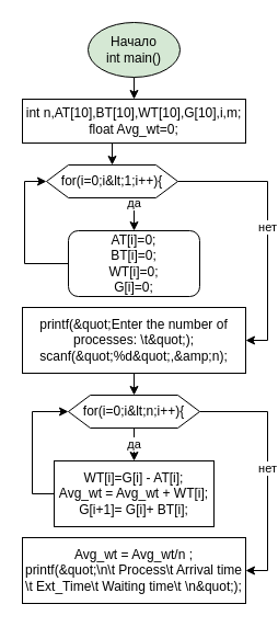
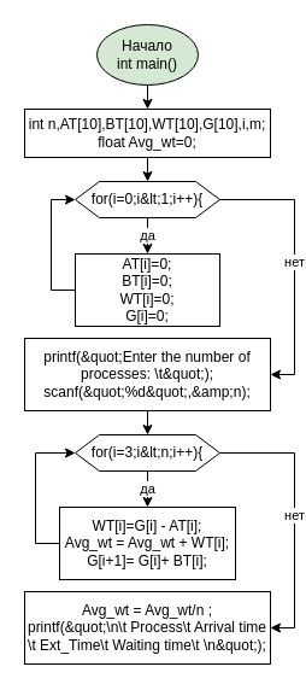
  <mxCell id="0" />
  <mxCell id="1" parent="0" />
  <mxCell id="2" style="edgeStyle=orthogonalEdgeStyle;rounded=0;orthogonalLoop=1;jettySize=auto;html=1;exitX=0.5;exitY=1;exitDx=0;exitDy=0;entryX=0.5;entryY=0;entryDx=0;entryDy=0;" edge="1" parent="1" source="3" target="5"><mxGeometry relative="1" as="geometry" /></mxCell>
  <mxCell id="3" value="Начало&lt;br&gt;int main()" style="ellipse;whiteSpace=wrap;html=1;fillColor=#d5e8d4;" vertex="1" parent="1"><mxGeometry x="80" y="20" width="84" height="50" as="geometry" /></mxCell>
  <mxCell id="4" style="edgeStyle=orthogonalEdgeStyle;rounded=0;orthogonalLoop=1;jettySize=auto;html=1;exitX=0.5;exitY=1;exitDx=0;exitDy=0;entryX=0.5;entryY=0;entryDx=0;entryDy=0;" edge="1" parent="1" source="5" target="8"><mxGeometry relative="1" as="geometry" /></mxCell>
  <mxCell id="5" value="&lt;div&gt;int n,AT[10],BT[10],WT[10],G[10],i,m;&lt;/div&gt;&lt;div&gt;float Avg_wt=0;&lt;/div&gt;" style="rounded=0;whiteSpace=wrap;html=1;" vertex="1" parent="1"><mxGeometry x="20" y="90" width="204" height="40" as="geometry" /></mxCell>
  <mxCell id="6" value="да" style="edgeStyle=orthogonalEdgeStyle;rounded=0;orthogonalLoop=1;jettySize=auto;html=1;exitX=0.5;exitY=1;exitDx=0;exitDy=0;entryX=0.5;entryY=0;entryDx=0;entryDy=0;" edge="1" parent="1" source="8" target="10"><mxGeometry relative="1" as="geometry" /></mxCell>
  <mxCell id="7" value="нет" style="edgeStyle=orthogonalEdgeStyle;rounded=0;orthogonalLoop=1;jettySize=auto;html=1;exitX=1;exitY=0.5;exitDx=0;exitDy=0;entryX=1;entryY=0.5;entryDx=0;entryDy=0;" edge="1" parent="1" source="8" target="12"><mxGeometry relative="1" as="geometry" /></mxCell>
- <mxCell id="8" value="for(i=0;i&amp;amp;lt;1;i++){" style="shape=hexagon;perimeter=hexagonPerimeter2;whiteSpace=wrap;html=1;fixedSize=1;" vertex="1" parent="1"><mxGeometry x="42" y="150" width="120" height="30" as="geometry" /></mxCell>
+ <mxCell id="8" value="for(i=0;i&amp;amp;lt;1;i++){" style="shape=hexagon;perimeter=hexagonPerimeter2;whiteSpace=wrap;html=1;fixedSize=1;" vertex="1" parent="1"><mxGeometry x="62" y="150" width="120" height="30" as="geometry" /></mxCell>
  <mxCell id="9" style="edgeStyle=orthogonalEdgeStyle;rounded=0;orthogonalLoop=1;jettySize=auto;html=1;exitX=0;exitY=0.5;exitDx=0;exitDy=0;entryX=0;entryY=0.5;entryDx=0;entryDy=0;" edge="1" parent="1" source="10" target="8"><mxGeometry relative="1" as="geometry" /></mxCell>
- <mxCell id="10" value="&lt;div&gt;AT[i]=0;&lt;/div&gt;&lt;div&gt;BT[i]=0;&lt;/div&gt;&lt;div&gt;WT[i]=0;&lt;/div&gt;&lt;div&gt;G[i]=0;&lt;/div&gt;" style="whiteSpace=wrap;html=1;rounded=1;" vertex="1" parent="1"><mxGeometry x="62" y="210" width="120" height="60" as="geometry" /></mxCell>
+ <mxCell id="10" value="&lt;div&gt;AT[i]=0;&lt;/div&gt;&lt;div&gt;BT[i]=0;&lt;/div&gt;&lt;div&gt;WT[i]=0;&lt;/div&gt;&lt;div&gt;G[i]=0;&lt;/div&gt;" style="rounded=0;whiteSpace=wrap;html=1;" vertex="1" parent="1"><mxGeometry x="62" y="210" width="120" height="60" as="geometry" /></mxCell>
  <mxCell id="11" style="edgeStyle=orthogonalEdgeStyle;rounded=0;orthogonalLoop=1;jettySize=auto;html=1;exitX=0.5;exitY=1;exitDx=0;exitDy=0;entryX=0.5;entryY=0;entryDx=0;entryDy=0;" edge="1" parent="1" source="12" target="15"><mxGeometry relative="1" as="geometry" /></mxCell>
  <mxCell id="12" value="&lt;div&gt;printf(&amp;amp;quot;Enter the number of processes: \t&amp;amp;quot;);&lt;/div&gt;&lt;div&gt;scanf(&amp;amp;quot;%d&amp;amp;quot;,&amp;amp;amp;n);&lt;/div&gt;" style="rounded=0;whiteSpace=wrap;html=1;" vertex="1" parent="1"><mxGeometry x="20" y="280" width="204" height="60" as="geometry" /></mxCell>
  <mxCell id="13" value="да" style="edgeStyle=orthogonalEdgeStyle;rounded=0;orthogonalLoop=1;jettySize=auto;html=1;exitX=0.5;exitY=1;exitDx=0;exitDy=0;entryX=0.5;entryY=0;entryDx=0;entryDy=0;" edge="1" parent="1" source="15" target="17"><mxGeometry relative="1" as="geometry" /></mxCell>
  <mxCell id="14" value="нет" style="edgeStyle=orthogonalEdgeStyle;rounded=0;orthogonalLoop=1;jettySize=auto;html=1;exitX=1;exitY=0.5;exitDx=0;exitDy=0;entryX=1;entryY=0.5;entryDx=0;entryDy=0;" edge="1" parent="1" source="15" target="18"><mxGeometry relative="1" as="geometry" /></mxCell>
- <mxCell id="15" value="for(i=0;i&amp;amp;lt;n;i++){" style="shape=hexagon;perimeter=hexagonPerimeter2;whiteSpace=wrap;html=1;fixedSize=1;" vertex="1" parent="1"><mxGeometry x="62" y="360" width="120" height="30" as="geometry" /></mxCell>
+ <mxCell id="15" value="for(i=3;i&amp;amp;lt;n;i++){" style="shape=hexagon;perimeter=hexagonPerimeter2;whiteSpace=wrap;html=1;fixedSize=1;" vertex="1" parent="1"><mxGeometry x="62" y="360" width="120" height="30" as="geometry" /></mxCell>
  <mxCell id="16" style="edgeStyle=orthogonalEdgeStyle;rounded=0;orthogonalLoop=1;jettySize=auto;html=1;exitX=0;exitY=0.5;exitDx=0;exitDy=0;entryX=0;entryY=0.5;entryDx=0;entryDy=0;" edge="1" parent="1" source="17" target="15"><mxGeometry relative="1" as="geometry" /></mxCell>
  <mxCell id="17" value="&lt;div&gt;WT[i]=G[i] - AT[i];&lt;/div&gt;&lt;div&gt;Avg_wt = Avg_wt + WT[i];&lt;/div&gt;&lt;div&gt;G[i+1]= G[i]+ BT[i];&lt;/div&gt;" style="rounded=0;whiteSpace=wrap;html=1;" vertex="1" parent="1"><mxGeometry x="49" y="420" width="146" height="60" as="geometry" /></mxCell>
  <mxCell id="18" value="&lt;div&gt;Avg_wt = Avg_wt/n ;&lt;/div&gt;&lt;div&gt;printf(&amp;amp;quot;\n\t Process\t Arrival time \t Ext_Time\t Waiting time\t \n&amp;amp;quot;);&lt;/div&gt;" style="rounded=0;whiteSpace=wrap;html=1;" vertex="1" parent="1"><mxGeometry x="20" y="490" width="204" height="60" as="geometry" /></mxCell>
